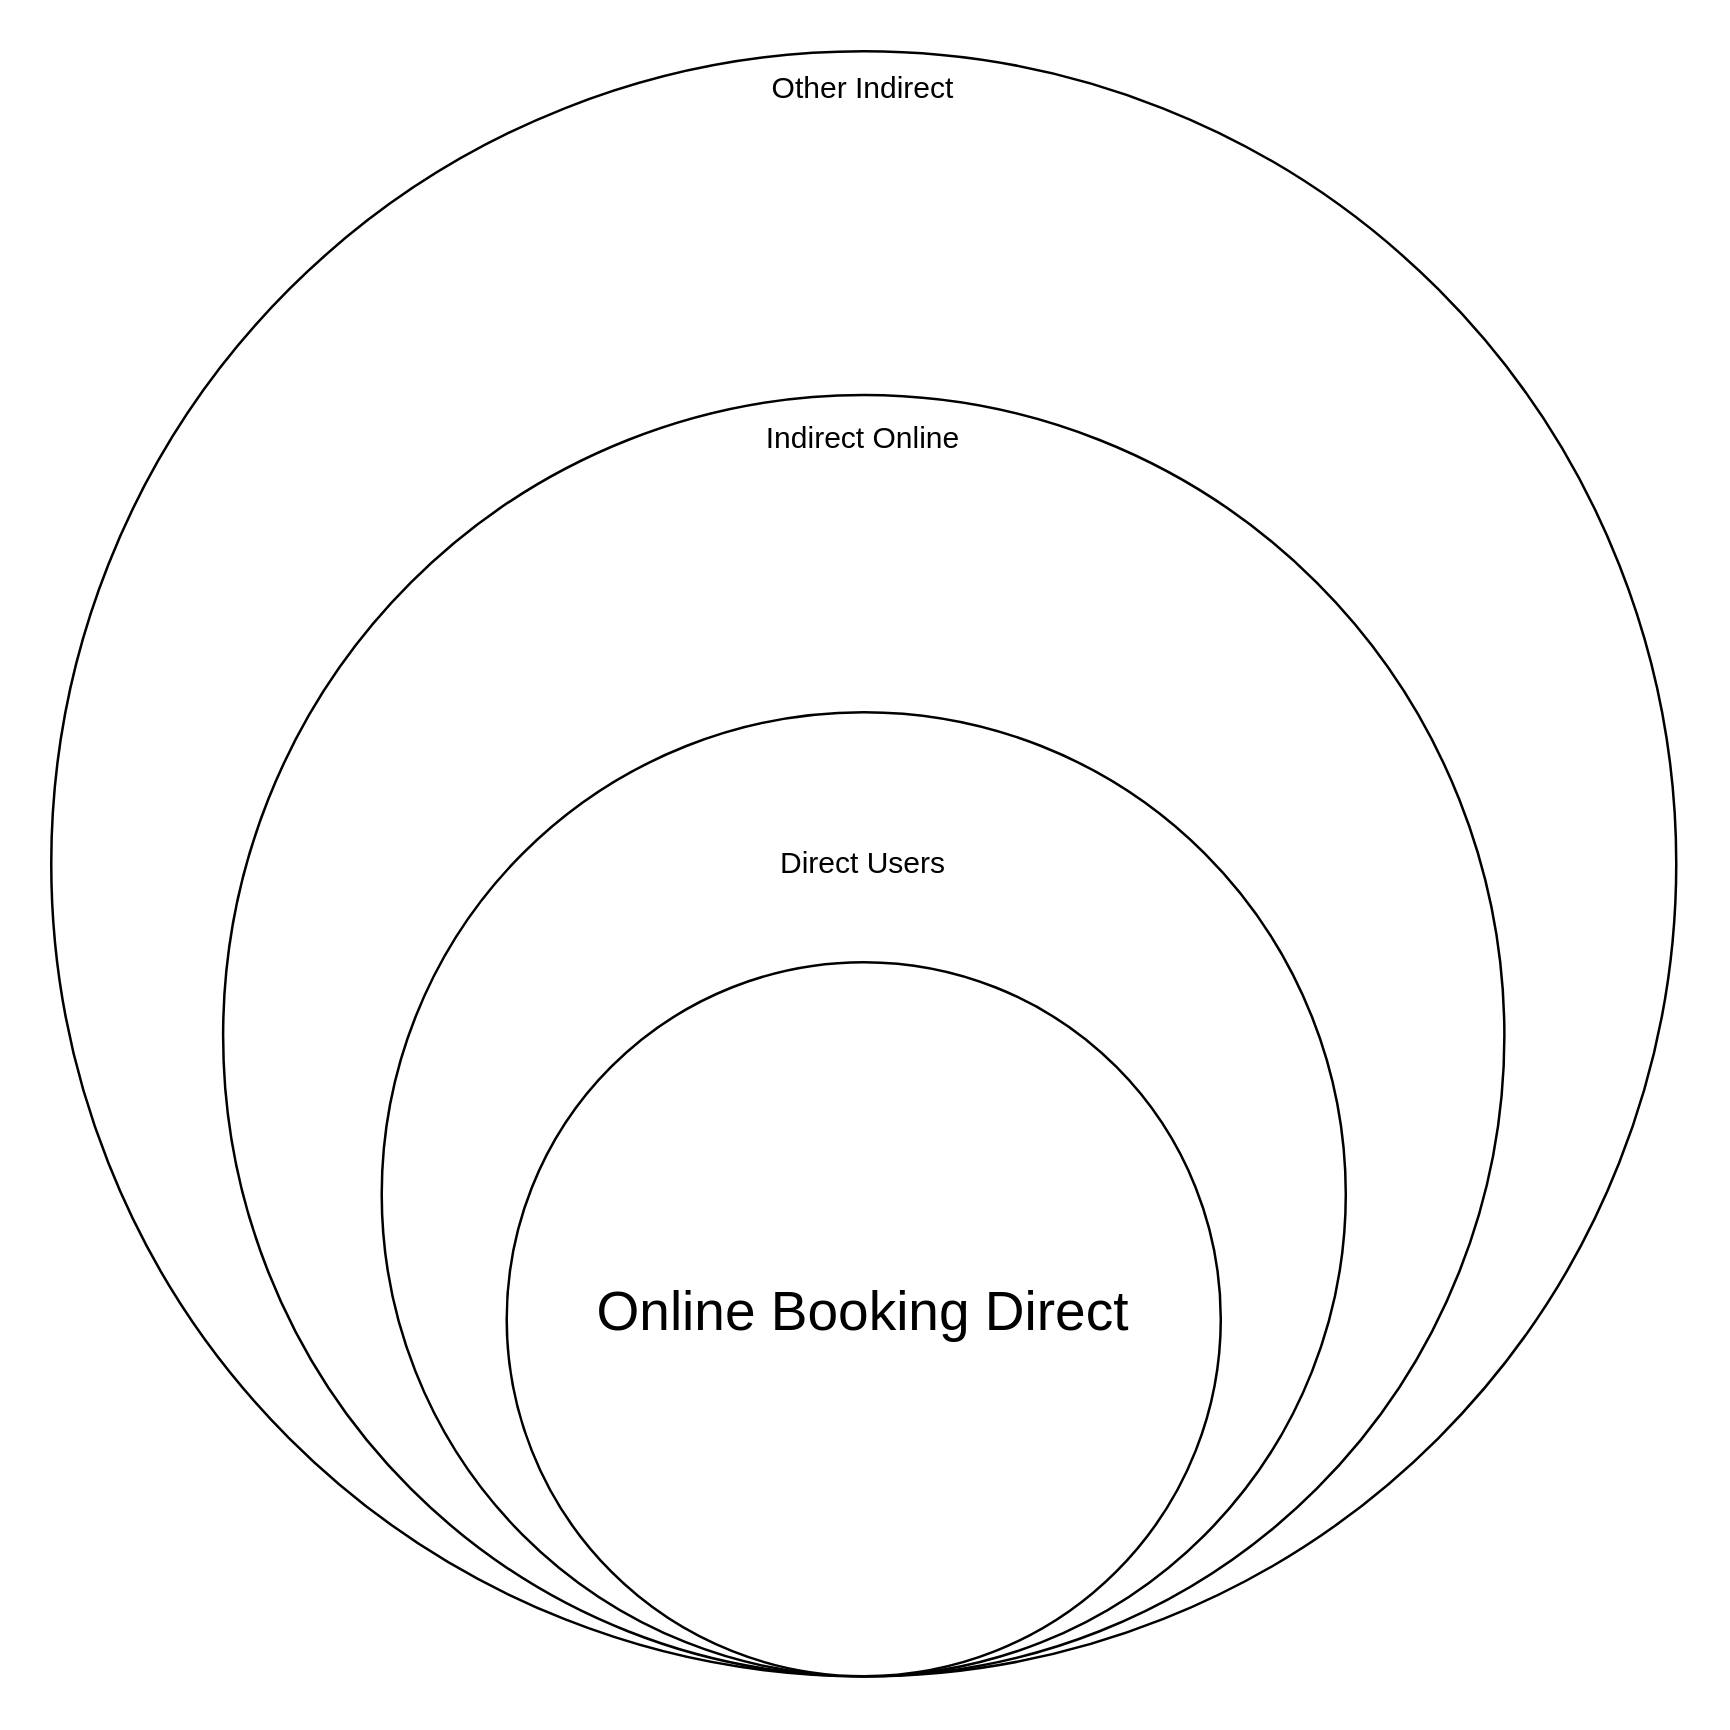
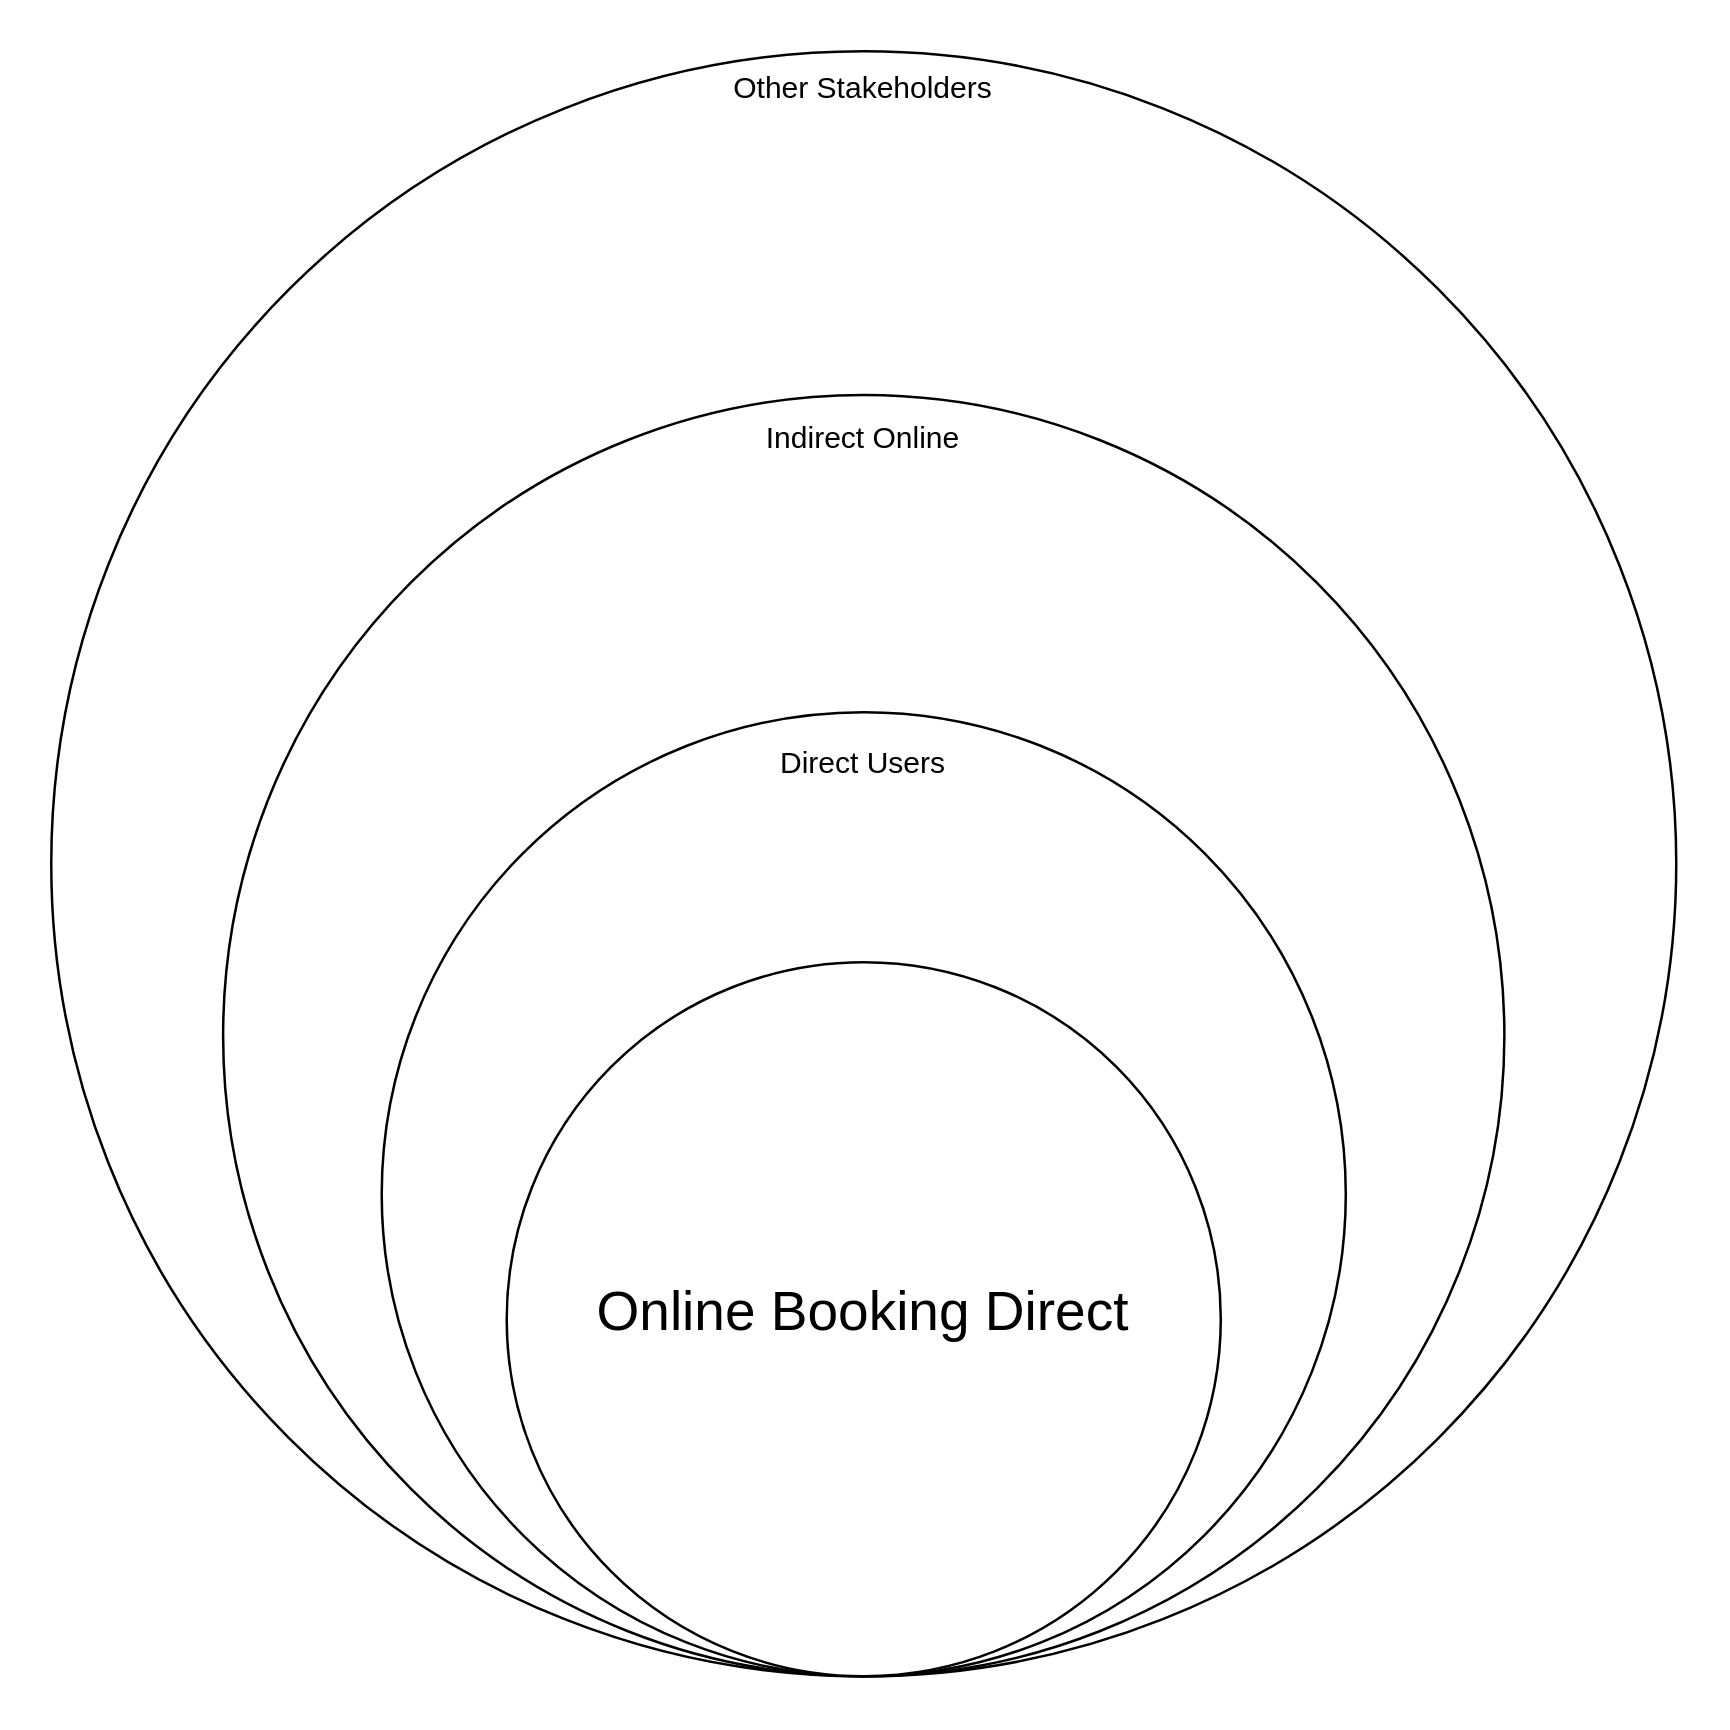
  <mxCell id="0" />
  <mxCell id="1" parent="0" />
  <mxCell id="2" value="" style="ellipse;whiteSpace=wrap;html=1;aspect=fixed;" vertex="1" parent="1"><mxGeometry x="20" y="20" width="650" height="650" as="geometry" /></mxCell>
  <mxCell id="3" value="" style="ellipse;whiteSpace=wrap;html=1;aspect=fixed;" vertex="1" parent="1"><mxGeometry x="88.75" y="157.5" width="512.5" height="512.5" as="geometry" /></mxCell>
  <mxCell id="4" value="" style="ellipse;whiteSpace=wrap;html=1;aspect=fixed;" vertex="1" parent="1"><mxGeometry x="152.185" y="284.37" width="385.63" height="385.63" as="geometry" /></mxCell>
  <mxCell id="5" value="" style="ellipse;whiteSpace=wrap;html=1;aspect=fixed;" vertex="1" parent="1"><mxGeometry x="202.185" y="384.37" width="285.63" height="285.63" as="geometry" /></mxCell>
  <mxCell id="6" value="&lt;font style=&quot;font-size: 22px;&quot;&gt;Online Booking Direct&lt;/font&gt;" style="text;html=1;align=center;verticalAlign=middle;whiteSpace=wrap;rounded=0;" vertex="1" parent="1"><mxGeometry x="230" y="430" width="230" height="190" as="geometry" /></mxCell>
- <mxCell id="7" value="Direct Users" style="text;html=1;align=center;verticalAlign=middle;whiteSpace=wrap;rounded=0;" vertex="1" parent="1"><mxGeometry x="280" y="330" width="130" height="30" as="geometry" /></mxCell>
+ <mxCell id="7" value="Direct Users" style="text;html=1;align=center;verticalAlign=middle;whiteSpace=wrap;rounded=0;" vertex="1" parent="1"><mxGeometry x="280" y="290" width="130" height="30" as="geometry" /></mxCell>
  <mxCell id="8" value="Indirect Online" style="text;html=1;align=center;verticalAlign=middle;whiteSpace=wrap;rounded=0;" vertex="1" parent="1"><mxGeometry x="280" y="160" width="130" height="30" as="geometry" /></mxCell>
- <mxCell id="9" value="Other Indirect" style="text;html=1;align=center;verticalAlign=middle;whiteSpace=wrap;rounded=0;" vertex="1" parent="1"><mxGeometry x="280" y="20" width="130" height="30" as="geometry" /></mxCell>
+ <mxCell id="9" value="Other Stakeholders" style="text;html=1;align=center;verticalAlign=middle;whiteSpace=wrap;rounded=0;" vertex="1" parent="1"><mxGeometry x="280" y="20" width="130" height="30" as="geometry" /></mxCell>
